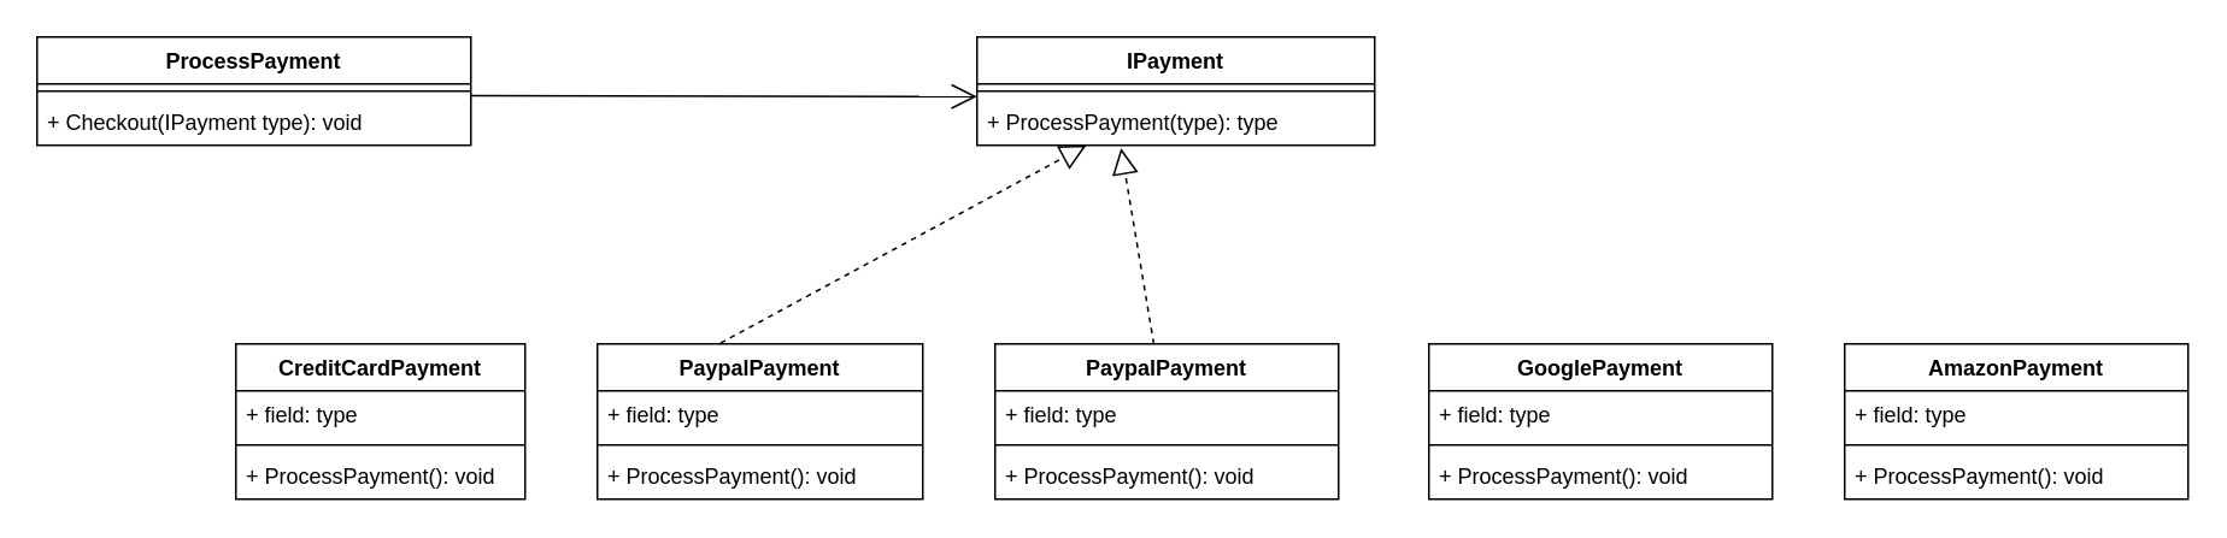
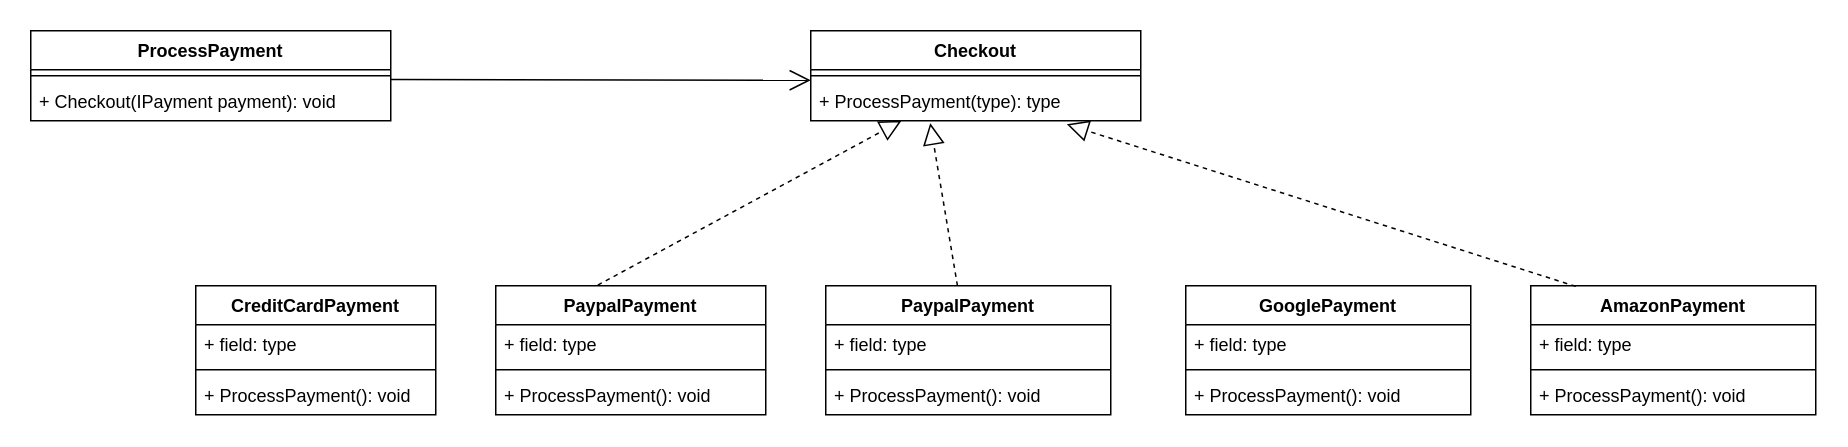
  <mxCell id="0" />
  <mxCell id="1" parent="0" />
  <mxCell id="2" value="ProcessPayment" style="swimlane;fontStyle=1;align=center;verticalAlign=top;childLayout=stackLayout;horizontal=1;startSize=26;horizontalStack=0;resizeParent=1;resizeParentMax=0;resizeLast=0;collapsible=1;marginBottom=0;" vertex="1" parent="1"><mxGeometry x="20" y="20" width="240" height="60" as="geometry" /></mxCell>
  <mxCell id="3" value="" style="line;strokeWidth=1;fillColor=none;align=left;verticalAlign=middle;spacingTop=-1;spacingLeft=3;spacingRight=3;rotatable=0;labelPosition=right;points=[];portConstraint=eastwest;" vertex="1" parent="2"><mxGeometry y="26" width="240" height="8" as="geometry" /></mxCell>
- <mxCell id="4" value="+ Checkout(IPayment type): void" style="text;strokeColor=none;fillColor=none;align=left;verticalAlign=top;spacingLeft=4;spacingRight=4;overflow=hidden;rotatable=0;points=[[0,0.5],[1,0.5]];portConstraint=eastwest;" vertex="1" parent="2"><mxGeometry y="34" width="240" height="26" as="geometry" /></mxCell>
+ <mxCell id="4" value="+ Checkout(IPayment payment): void" style="text;strokeColor=none;fillColor=none;align=left;verticalAlign=top;spacingLeft=4;spacingRight=4;overflow=hidden;rotatable=0;points=[[0,0.5],[1,0.5]];portConstraint=eastwest;" vertex="1" parent="2"><mxGeometry y="34" width="240" height="26" as="geometry" /></mxCell>
  <mxCell id="5" value="CreditCardPayment" style="swimlane;fontStyle=1;align=center;verticalAlign=top;childLayout=stackLayout;horizontal=1;startSize=26;horizontalStack=0;resizeParent=1;resizeParentMax=0;resizeLast=0;collapsible=1;marginBottom=0;" vertex="1" parent="1"><mxGeometry x="130" y="190" width="160" height="86" as="geometry" /></mxCell>
  <mxCell id="6" value="+ field: type" style="text;strokeColor=none;fillColor=none;align=left;verticalAlign=top;spacingLeft=4;spacingRight=4;overflow=hidden;rotatable=0;points=[[0,0.5],[1,0.5]];portConstraint=eastwest;" vertex="1" parent="5"><mxGeometry y="26" width="160" height="26" as="geometry" /></mxCell>
  <mxCell id="7" value="" style="line;strokeWidth=1;fillColor=none;align=left;verticalAlign=middle;spacingTop=-1;spacingLeft=3;spacingRight=3;rotatable=0;labelPosition=right;points=[];portConstraint=eastwest;" vertex="1" parent="5"><mxGeometry y="52" width="160" height="8" as="geometry" /></mxCell>
  <mxCell id="8" value="+ ProcessPayment(): void" style="text;strokeColor=none;fillColor=none;align=left;verticalAlign=top;spacingLeft=4;spacingRight=4;overflow=hidden;rotatable=0;points=[[0,0.5],[1,0.5]];portConstraint=eastwest;" vertex="1" parent="5"><mxGeometry y="60" width="160" height="26" as="geometry" /></mxCell>
  <mxCell id="9" value="PaypalPayment" style="swimlane;fontStyle=1;align=center;verticalAlign=top;childLayout=stackLayout;horizontal=1;startSize=26;horizontalStack=0;resizeParent=1;resizeParentMax=0;resizeLast=0;collapsible=1;marginBottom=0;" vertex="1" parent="1"><mxGeometry x="330" y="190" width="180" height="86" as="geometry" /></mxCell>
  <mxCell id="10" value="+ field: type" style="text;strokeColor=none;fillColor=none;align=left;verticalAlign=top;spacingLeft=4;spacingRight=4;overflow=hidden;rotatable=0;points=[[0,0.5],[1,0.5]];portConstraint=eastwest;" vertex="1" parent="9"><mxGeometry y="26" width="180" height="26" as="geometry" /></mxCell>
  <mxCell id="11" value="" style="line;strokeWidth=1;fillColor=none;align=left;verticalAlign=middle;spacingTop=-1;spacingLeft=3;spacingRight=3;rotatable=0;labelPosition=right;points=[];portConstraint=eastwest;" vertex="1" parent="9"><mxGeometry y="52" width="180" height="8" as="geometry" /></mxCell>
  <mxCell id="12" value="+ ProcessPayment(): void" style="text;strokeColor=none;fillColor=none;align=left;verticalAlign=top;spacingLeft=4;spacingRight=4;overflow=hidden;rotatable=0;points=[[0,0.5],[1,0.5]];portConstraint=eastwest;" vertex="1" parent="9"><mxGeometry y="60" width="180" height="26" as="geometry" /></mxCell>
  <mxCell id="13" value="PaypalPayment" style="swimlane;fontStyle=1;align=center;verticalAlign=top;childLayout=stackLayout;horizontal=1;startSize=26;horizontalStack=0;resizeParent=1;resizeParentMax=0;resizeLast=0;collapsible=1;marginBottom=0;" vertex="1" parent="1"><mxGeometry x="550" y="190" width="190" height="86" as="geometry" /></mxCell>
  <mxCell id="14" value="+ field: type" style="text;strokeColor=none;fillColor=none;align=left;verticalAlign=top;spacingLeft=4;spacingRight=4;overflow=hidden;rotatable=0;points=[[0,0.5],[1,0.5]];portConstraint=eastwest;" vertex="1" parent="13"><mxGeometry y="26" width="190" height="26" as="geometry" /></mxCell>
  <mxCell id="15" value="" style="line;strokeWidth=1;fillColor=none;align=left;verticalAlign=middle;spacingTop=-1;spacingLeft=3;spacingRight=3;rotatable=0;labelPosition=right;points=[];portConstraint=eastwest;" vertex="1" parent="13"><mxGeometry y="52" width="190" height="8" as="geometry" /></mxCell>
  <mxCell id="16" value="+ ProcessPayment(): void" style="text;strokeColor=none;fillColor=none;align=left;verticalAlign=top;spacingLeft=4;spacingRight=4;overflow=hidden;rotatable=0;points=[[0,0.5],[1,0.5]];portConstraint=eastwest;" vertex="1" parent="13"><mxGeometry y="60" width="190" height="26" as="geometry" /></mxCell>
  <mxCell id="17" value="GooglePayment" style="swimlane;fontStyle=1;align=center;verticalAlign=top;childLayout=stackLayout;horizontal=1;startSize=26;horizontalStack=0;resizeParent=1;resizeParentMax=0;resizeLast=0;collapsible=1;marginBottom=0;" vertex="1" parent="1"><mxGeometry x="790" y="190" width="190" height="86" as="geometry" /></mxCell>
  <mxCell id="18" value="+ field: type" style="text;strokeColor=none;fillColor=none;align=left;verticalAlign=top;spacingLeft=4;spacingRight=4;overflow=hidden;rotatable=0;points=[[0,0.5],[1,0.5]];portConstraint=eastwest;" vertex="1" parent="17"><mxGeometry y="26" width="190" height="26" as="geometry" /></mxCell>
  <mxCell id="19" value="" style="line;strokeWidth=1;fillColor=none;align=left;verticalAlign=middle;spacingTop=-1;spacingLeft=3;spacingRight=3;rotatable=0;labelPosition=right;points=[];portConstraint=eastwest;" vertex="1" parent="17"><mxGeometry y="52" width="190" height="8" as="geometry" /></mxCell>
  <mxCell id="20" value="+ ProcessPayment(): void" style="text;strokeColor=none;fillColor=none;align=left;verticalAlign=top;spacingLeft=4;spacingRight=4;overflow=hidden;rotatable=0;points=[[0,0.5],[1,0.5]];portConstraint=eastwest;" vertex="1" parent="17"><mxGeometry y="60" width="190" height="26" as="geometry" /></mxCell>
  <mxCell id="21" value="AmazonPayment" style="swimlane;fontStyle=1;align=center;verticalAlign=top;childLayout=stackLayout;horizontal=1;startSize=26;horizontalStack=0;resizeParent=1;resizeParentMax=0;resizeLast=0;collapsible=1;marginBottom=0;" vertex="1" parent="1"><mxGeometry x="1020" y="190" width="190" height="86" as="geometry" /></mxCell>
  <mxCell id="22" value="+ field: type" style="text;strokeColor=none;fillColor=none;align=left;verticalAlign=top;spacingLeft=4;spacingRight=4;overflow=hidden;rotatable=0;points=[[0,0.5],[1,0.5]];portConstraint=eastwest;" vertex="1" parent="21"><mxGeometry y="26" width="190" height="26" as="geometry" /></mxCell>
  <mxCell id="23" value="" style="line;strokeWidth=1;fillColor=none;align=left;verticalAlign=middle;spacingTop=-1;spacingLeft=3;spacingRight=3;rotatable=0;labelPosition=right;points=[];portConstraint=eastwest;" vertex="1" parent="21"><mxGeometry y="52" width="190" height="8" as="geometry" /></mxCell>
  <mxCell id="24" value="+ ProcessPayment(): void" style="text;strokeColor=none;fillColor=none;align=left;verticalAlign=top;spacingLeft=4;spacingRight=4;overflow=hidden;rotatable=0;points=[[0,0.5],[1,0.5]];portConstraint=eastwest;" vertex="1" parent="21"><mxGeometry y="60" width="190" height="26" as="geometry" /></mxCell>
- <mxCell id="25" value="IPayment" style="swimlane;fontStyle=1;align=center;verticalAlign=top;childLayout=stackLayout;horizontal=1;startSize=26;horizontalStack=0;resizeParent=1;resizeParentMax=0;resizeLast=0;collapsible=1;marginBottom=0;" vertex="1" parent="1"><mxGeometry x="540" y="20" width="220" height="60" as="geometry" /></mxCell>
+ <mxCell id="25" value="Checkout" style="swimlane;fontStyle=1;align=center;verticalAlign=top;childLayout=stackLayout;horizontal=1;startSize=26;horizontalStack=0;resizeParent=1;resizeParentMax=0;resizeLast=0;collapsible=1;marginBottom=0;" vertex="1" parent="1"><mxGeometry x="540" y="20" width="220" height="60" as="geometry" /></mxCell>
  <mxCell id="26" value="" style="line;strokeWidth=1;fillColor=none;align=left;verticalAlign=middle;spacingTop=-1;spacingLeft=3;spacingRight=3;rotatable=0;labelPosition=right;points=[];portConstraint=eastwest;" vertex="1" parent="25"><mxGeometry y="26" width="220" height="8" as="geometry" /></mxCell>
  <mxCell id="27" value="+ ProcessPayment(type): type" style="text;strokeColor=none;fillColor=none;align=left;verticalAlign=top;spacingLeft=4;spacingRight=4;overflow=hidden;rotatable=0;points=[[0,0.5],[1,0.5]];portConstraint=eastwest;" vertex="1" parent="25"><mxGeometry y="34" width="220" height="26" as="geometry" /></mxCell>
  <mxCell id="28" value="" style="endArrow=block;dashed=1;endFill=0;endSize=12;html=1;entryX=0.275;entryY=1;entryDx=0;entryDy=0;entryPerimeter=0;exitX=0.378;exitY=-0.005;exitDx=0;exitDy=0;exitPerimeter=0;" edge="1" parent="1" source="9" target="27"><mxGeometry width="160" relative="1" as="geometry"><mxPoint x="190.4" y="200.43" as="sourcePoint" /><mxPoint x="595.1" y="93.198" as="targetPoint" /></mxGeometry></mxCell>
  <mxCell id="29" value="" style="endArrow=block;dashed=1;endFill=0;endSize=12;html=1;entryX=0.362;entryY=1.062;entryDx=0;entryDy=0;entryPerimeter=0;" edge="1" parent="1" source="13" target="27"><mxGeometry width="160" relative="1" as="geometry"><mxPoint x="408.04" y="199.57" as="sourcePoint" /><mxPoint x="610.5" y="90" as="targetPoint" /></mxGeometry></mxCell>
+ <mxCell id="30" value="" style="endArrow=block;dashed=1;endFill=0;endSize=12;html=1;entryX=0.776;entryY=1.092;entryDx=0;entryDy=0;entryPerimeter=0;exitX=0.158;exitY=0.005;exitDx=0;exitDy=0;exitPerimeter=0;" edge="1" parent="1" source="21" target="27"><mxGeometry width="160" relative="1" as="geometry"><mxPoint x="861.56" y="201.978" as="sourcePoint" /><mxPoint x="657.58" y="90.806" as="targetPoint" /></mxGeometry></mxCell>
  <mxCell id="31" value="" style="endArrow=open;endFill=1;endSize=12;html=1;" edge="1" parent="1"><mxGeometry width="160" relative="1" as="geometry"><mxPoint x="260" y="52.5" as="sourcePoint" /><mxPoint x="540" y="53" as="targetPoint" /></mxGeometry></mxCell>
